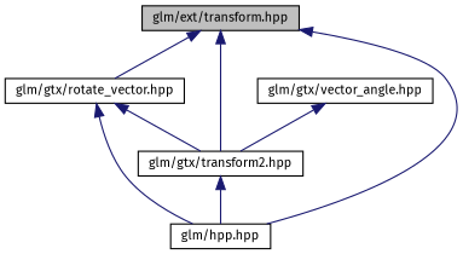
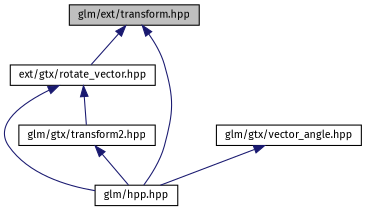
  digraph {
    fontname="Fira Sans"
    node [color=black fillcolor=white fontname="Fira Sans" fontsize=10 shape=record style=filled]
    edge [color=midnightblue dir=back fontname="Fira Sans" fontsize=10 labelfontname=FreeSans labelfontsize=10 style=solid]
    n1 [fillcolor=grey75 fontcolor=black height=0.2 label="glm/ext/transform.hpp" width=0.4]
-   n2 [height=0.2 label="glm/gtx/rotate_vector.hpp" width=0.4]
+   n2 [height=0.2 label="ext/gtx/rotate_vector.hpp" width=0.4]
    n3 [height=0.2 label="glm/hpp.hpp" width=0.4]
    n4 [height=0.2 label="glm/gtx/transform2.hpp" width=0.4]
    n5 [height=0.2 label="glm/gtx/vector_angle.hpp" width=0.4]
    n1 -> n2
    n1 -> n3
-   n1 -> n4
    n2 -> n3
    n2 -> n4
    n4 -> n3
-   n5 -> n4
+   n5 -> n3
  }
